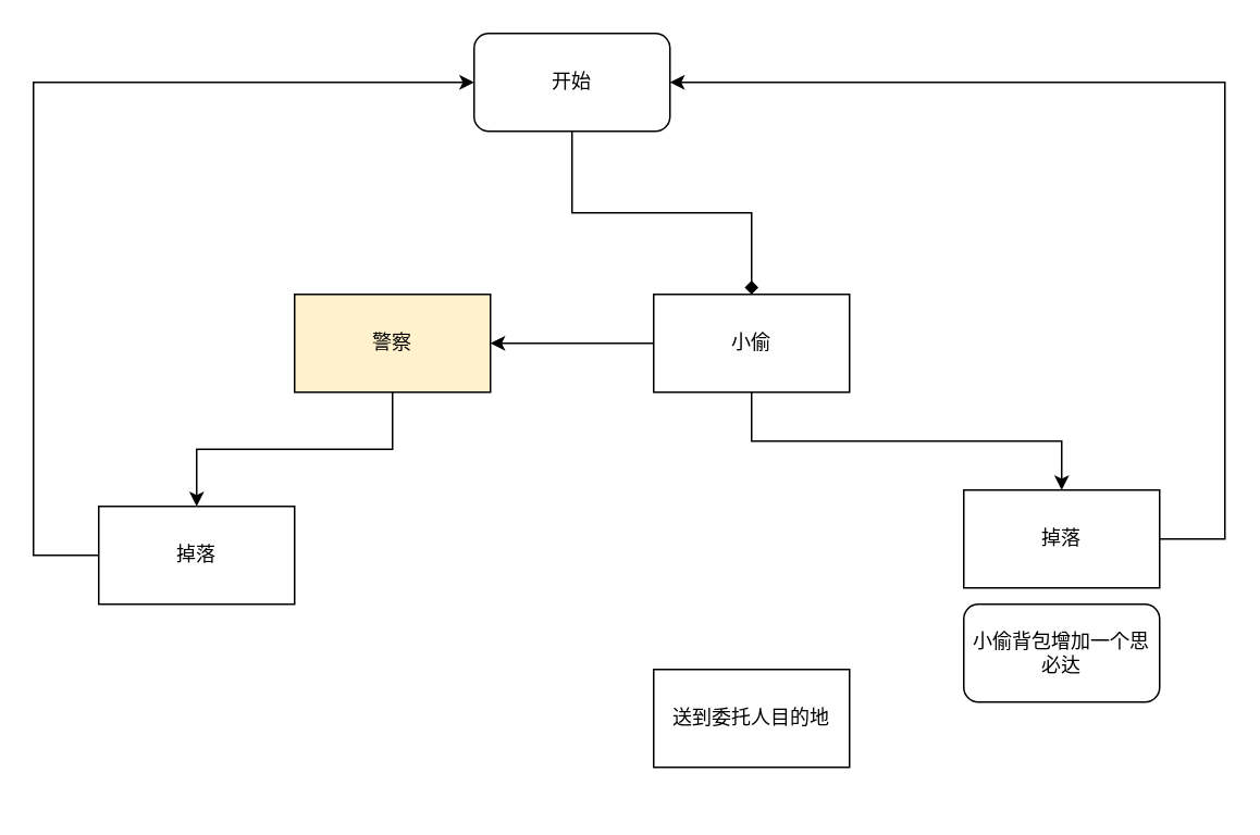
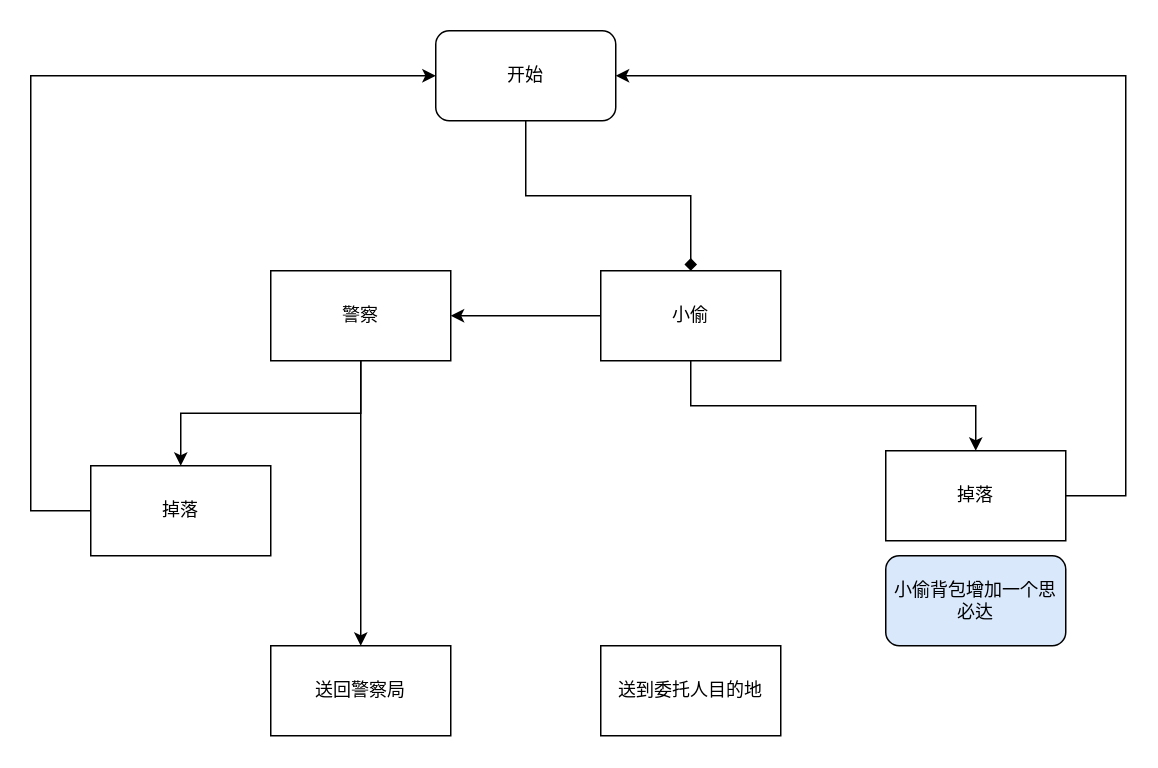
  <mxCell id="0" />
  <mxCell id="1" parent="0" />
  <mxCell id="2" style="edgeStyle=orthogonalEdgeStyle;rounded=0;orthogonalLoop=1;jettySize=auto;html=1;exitX=0.5;exitY=1;exitDx=0;exitDy=0;endArrow=diamond;" edge="1" parent="1" source="3" target="9"><mxGeometry relative="1" as="geometry" /></mxCell>
  <mxCell id="3" value="开始" style="whiteSpace=wrap;html=1;rounded=1;" vertex="1" parent="1"><mxGeometry x="290" y="20" width="120" height="60" as="geometry" /></mxCell>
  <mxCell id="4" style="edgeStyle=orthogonalEdgeStyle;rounded=0;orthogonalLoop=1;jettySize=auto;html=1;entryX=0.5;entryY=0;entryDx=0;entryDy=0;" edge="1" parent="1" source="6" target="11"><mxGeometry relative="1" as="geometry" /></mxCell>
- <mxCell id="6" value="警察" style="rounded=0;whiteSpace=wrap;html=1;fillColor=#fff2cc;" vertex="1" parent="1"><mxGeometry x="180" y="180" width="120" height="60" as="geometry" /></mxCell>
+ <mxCell id="5" style="edgeStyle=orthogonalEdgeStyle;rounded=0;orthogonalLoop=1;jettySize=auto;html=1;entryX=0.5;entryY=0;entryDx=0;entryDy=0;" edge="1" parent="1" source="6" target="12"><mxGeometry relative="1" as="geometry" /></mxCell>
+ <mxCell id="6" value="警察" style="rounded=0;whiteSpace=wrap;html=1;" vertex="1" parent="1"><mxGeometry x="180" y="180" width="120" height="60" as="geometry" /></mxCell>
  <mxCell id="7" style="edgeStyle=orthogonalEdgeStyle;rounded=0;orthogonalLoop=1;jettySize=auto;html=1;" edge="1" parent="1" source="9" target="6"><mxGeometry relative="1" as="geometry" /></mxCell>
  <mxCell id="8" style="edgeStyle=orthogonalEdgeStyle;rounded=0;orthogonalLoop=1;jettySize=auto;html=1;exitX=0.5;exitY=1;exitDx=0;exitDy=0;" edge="1" parent="1" source="9" target="15"><mxGeometry relative="1" as="geometry" /></mxCell>
  <mxCell id="9" value="小偷" style="rounded=0;whiteSpace=wrap;html=1;" vertex="1" parent="1"><mxGeometry x="400" y="180" width="120" height="60" as="geometry" /></mxCell>
  <mxCell id="10" style="edgeStyle=orthogonalEdgeStyle;rounded=0;orthogonalLoop=1;jettySize=auto;html=1;entryX=0;entryY=0.5;entryDx=0;entryDy=0;" edge="1" parent="1" source="11" target="3"><mxGeometry relative="1" as="geometry"><Array as="points"><mxPoint x="20" y="340" /><mxPoint x="20" y="50" /></Array></mxGeometry></mxCell>
  <mxCell id="11" value="掉落" style="rounded=0;whiteSpace=wrap;html=1;" vertex="1" parent="1"><mxGeometry x="60" y="310" width="120" height="60" as="geometry" /></mxCell>
- <mxCell id="13" value="送到委托人目的地" style="rounded=0;whiteSpace=wrap;html=1;" vertex="1" parent="1"><mxGeometry x="400" y="410" width="120" height="60" as="geometry" /></mxCell>
+ <mxCell id="12" value="送回警察局" style="rounded=0;whiteSpace=wrap;html=1;" vertex="1" parent="1"><mxGeometry x="180" y="430" width="120" height="60" as="geometry" /></mxCell>
+ <mxCell id="13" value="送到委托人目的地" style="rounded=0;whiteSpace=wrap;html=1;" vertex="1" parent="1"><mxGeometry x="400" y="430" width="120" height="60" as="geometry" /></mxCell>
  <mxCell id="14" style="edgeStyle=orthogonalEdgeStyle;rounded=0;orthogonalLoop=1;jettySize=auto;html=1;entryX=1;entryY=0.5;entryDx=0;entryDy=0;" edge="1" parent="1" source="15" target="3"><mxGeometry relative="1" as="geometry"><Array as="points"><mxPoint x="750" y="330" /><mxPoint x="750" y="50" /></Array></mxGeometry></mxCell>
  <mxCell id="15" value="掉落" style="rounded=0;whiteSpace=wrap;html=1;" vertex="1" parent="1"><mxGeometry x="590" y="300" width="120" height="60" as="geometry" /></mxCell>
- <mxCell id="16" value="小偷背包增加一个思必达" style="rounded=1;whiteSpace=wrap;html=1;" vertex="1" parent="1"><mxGeometry x="590" y="370" width="120" height="60" as="geometry" /></mxCell>
+ <mxCell id="16" value="小偷背包增加一个思必达" style="rounded=1;whiteSpace=wrap;html=1;fillColor=#dae8fc;" vertex="1" parent="1"><mxGeometry x="590" y="370" width="120" height="60" as="geometry" /></mxCell>
